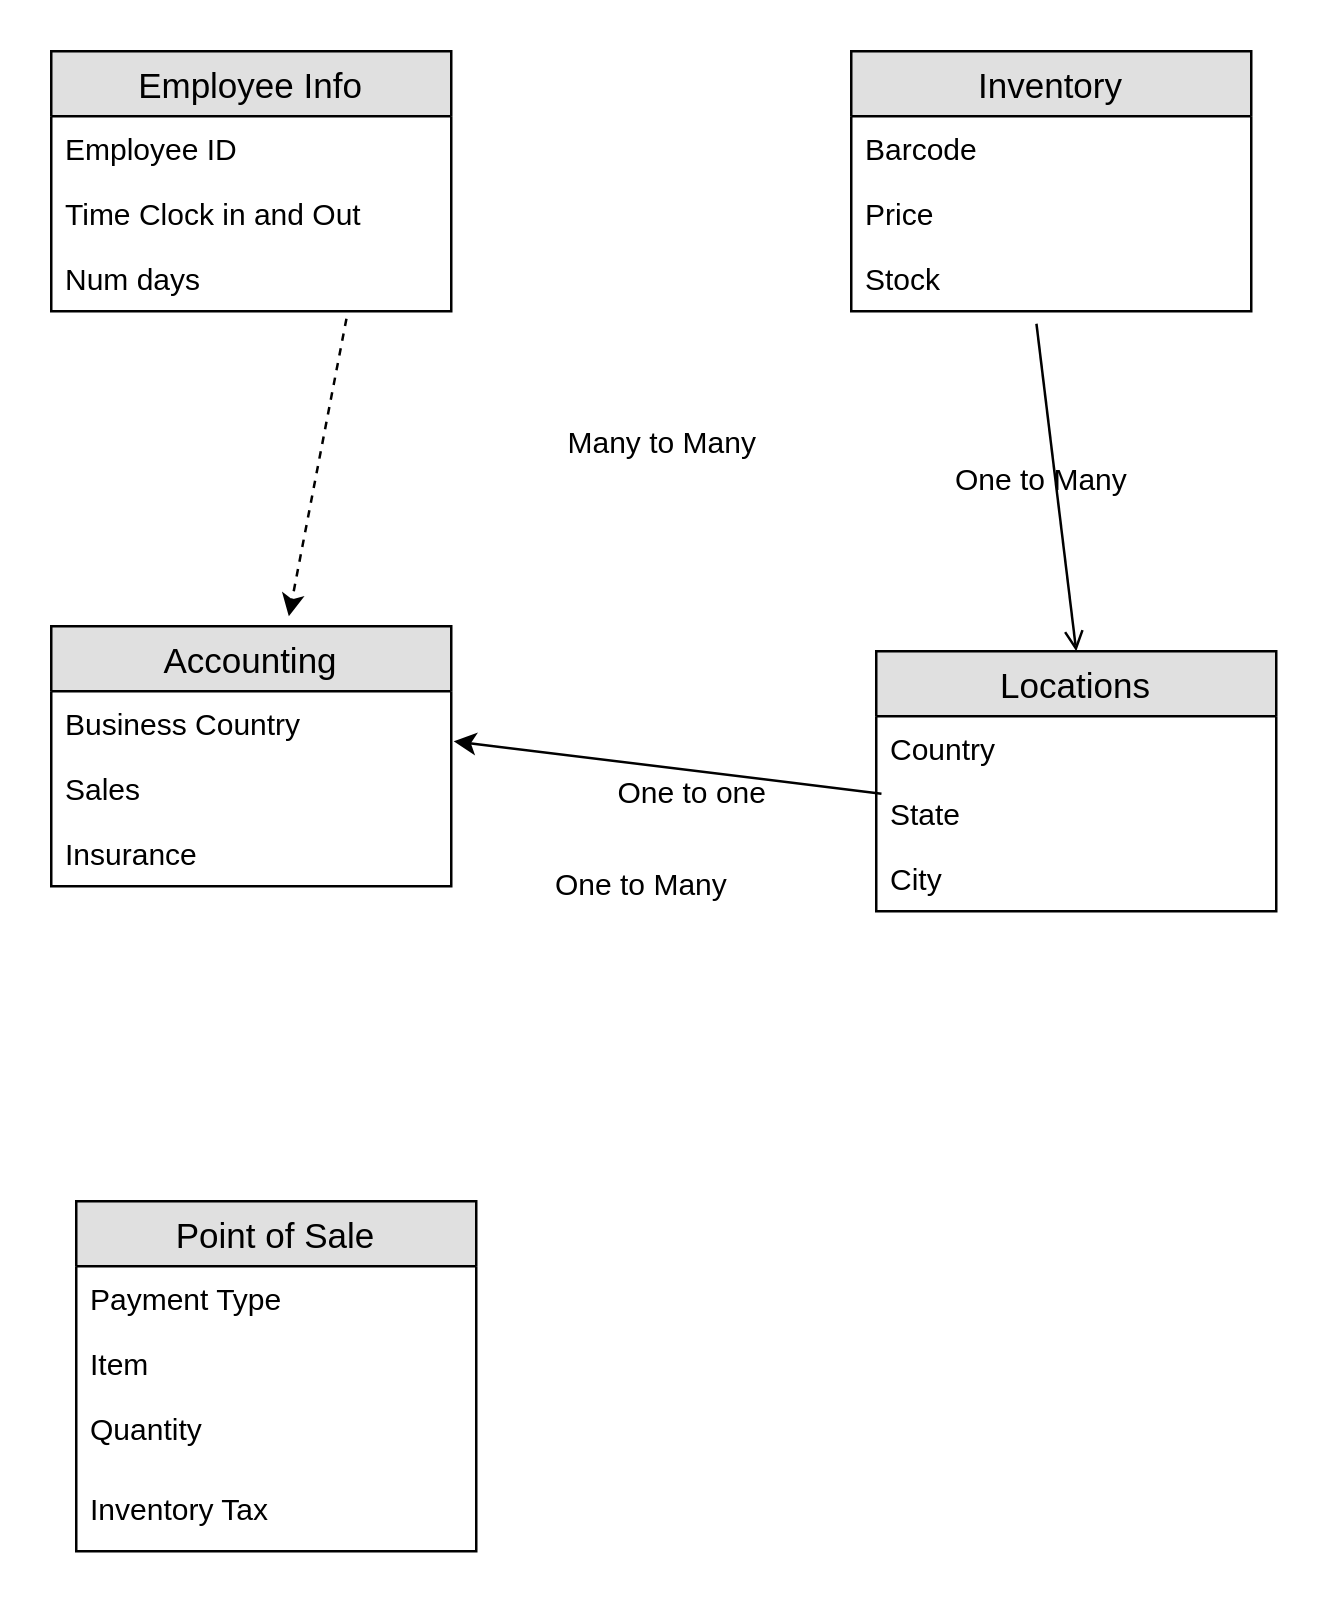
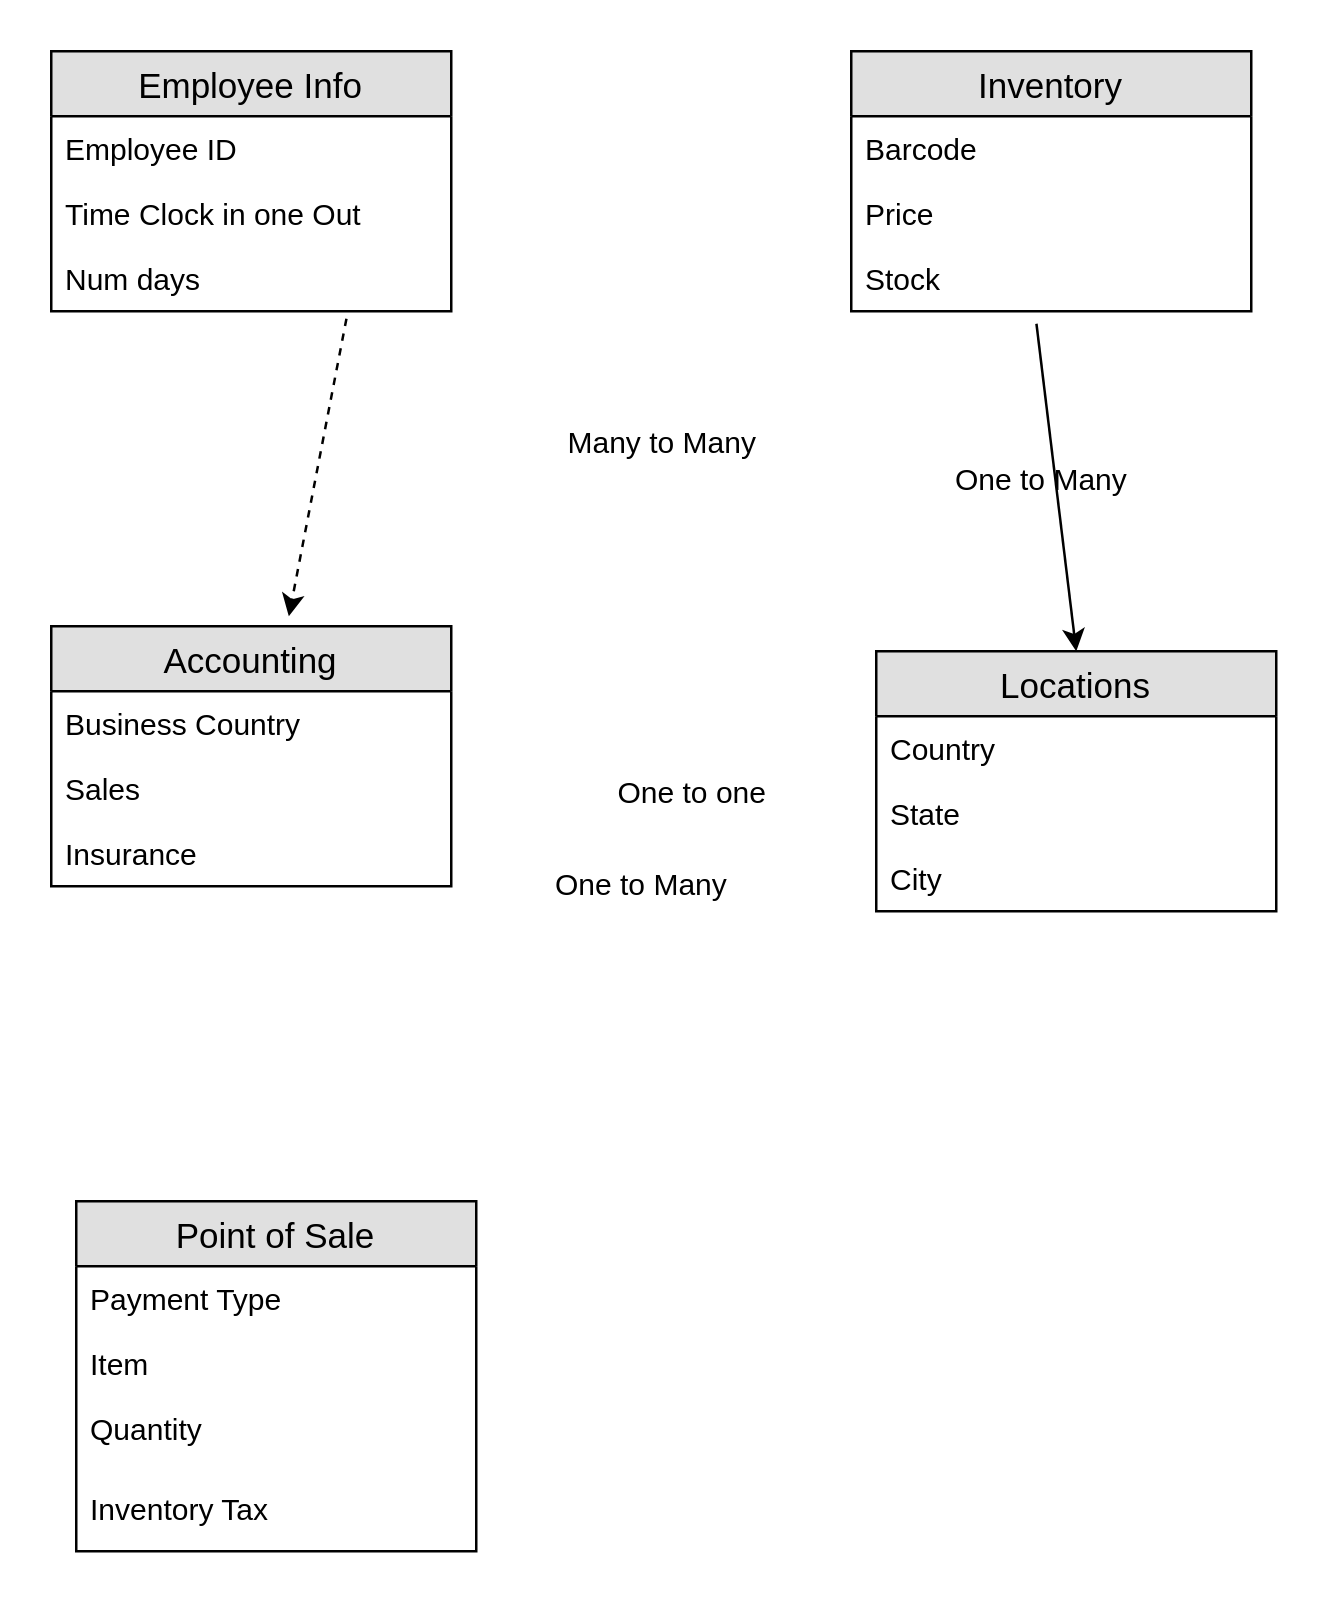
  <mxCell id="0" />
  <mxCell id="1" parent="0" />
  <mxCell id="2" value="Employee Info" style="swimlane;fontStyle=0;childLayout=stackLayout;horizontal=1;startSize=26;fillColor=#e0e0e0;horizontalStack=0;resizeParent=1;resizeParentMax=0;resizeLast=0;collapsible=1;marginBottom=0;swimlaneFillColor=#ffffff;align=center;fontSize=14;" vertex="1" parent="1"><mxGeometry x="20" y="20" width="160" height="104" as="geometry" /></mxCell>
  <mxCell id="3" value="Employee ID" style="text;strokeColor=none;fillColor=none;spacingLeft=4;spacingRight=4;overflow=hidden;rotatable=0;points=[[0,0.5],[1,0.5]];portConstraint=eastwest;fontSize=12;" vertex="1" parent="2"><mxGeometry y="26" width="160" height="26" as="geometry" /></mxCell>
- <mxCell id="4" value="Time Clock in and Out" style="text;strokeColor=none;fillColor=none;spacingLeft=4;spacingRight=4;overflow=hidden;rotatable=0;points=[[0,0.5],[1,0.5]];portConstraint=eastwest;fontSize=12;" vertex="1" parent="2"><mxGeometry y="52" width="160" height="26" as="geometry" /></mxCell>
+ <mxCell id="4" value="Time Clock in one Out" style="text;strokeColor=none;fillColor=none;spacingLeft=4;spacingRight=4;overflow=hidden;rotatable=0;points=[[0,0.5],[1,0.5]];portConstraint=eastwest;fontSize=12;" vertex="1" parent="2"><mxGeometry y="52" width="160" height="26" as="geometry" /></mxCell>
  <mxCell id="5" value="Num days" style="text;strokeColor=none;fillColor=none;spacingLeft=4;spacingRight=4;overflow=hidden;rotatable=0;points=[[0,0.5],[1,0.5]];portConstraint=eastwest;fontSize=12;" vertex="1" parent="2"><mxGeometry y="78" width="160" height="26" as="geometry" /></mxCell>
  <mxCell id="6" value="Inventory" style="swimlane;fontStyle=0;childLayout=stackLayout;horizontal=1;startSize=26;fillColor=#e0e0e0;horizontalStack=0;resizeParent=1;resizeParentMax=0;resizeLast=0;collapsible=1;marginBottom=0;swimlaneFillColor=#ffffff;align=center;fontSize=14;" vertex="1" parent="1"><mxGeometry x="340" y="20" width="160" height="104" as="geometry" /></mxCell>
  <mxCell id="7" value="Barcode" style="text;strokeColor=none;fillColor=none;spacingLeft=4;spacingRight=4;overflow=hidden;rotatable=0;points=[[0,0.5],[1,0.5]];portConstraint=eastwest;fontSize=12;" vertex="1" parent="6"><mxGeometry y="26" width="160" height="26" as="geometry" /></mxCell>
  <mxCell id="8" value="Price " style="text;strokeColor=none;fillColor=none;spacingLeft=4;spacingRight=4;overflow=hidden;rotatable=0;points=[[0,0.5],[1,0.5]];portConstraint=eastwest;fontSize=12;" vertex="1" parent="6"><mxGeometry y="52" width="160" height="26" as="geometry" /></mxCell>
  <mxCell id="9" value="Stock" style="text;strokeColor=none;fillColor=none;spacingLeft=4;spacingRight=4;overflow=hidden;rotatable=0;points=[[0,0.5],[1,0.5]];portConstraint=eastwest;fontSize=12;" vertex="1" parent="6"><mxGeometry y="78" width="160" height="26" as="geometry" /></mxCell>
  <mxCell id="10" value="Accounting" style="swimlane;fontStyle=0;childLayout=stackLayout;horizontal=1;startSize=26;fillColor=#e0e0e0;horizontalStack=0;resizeParent=1;resizeParentMax=0;resizeLast=0;collapsible=1;marginBottom=0;swimlaneFillColor=#ffffff;align=center;fontSize=14;" vertex="1" parent="1"><mxGeometry x="20" y="250" width="160" height="104" as="geometry" /></mxCell>
  <mxCell id="11" value="Business Country" style="text;strokeColor=none;fillColor=none;spacingLeft=4;spacingRight=4;overflow=hidden;rotatable=0;points=[[0,0.5],[1,0.5]];portConstraint=eastwest;fontSize=12;" vertex="1" parent="10"><mxGeometry y="26" width="160" height="26" as="geometry" /></mxCell>
  <mxCell id="12" value="Sales" style="text;strokeColor=none;fillColor=none;spacingLeft=4;spacingRight=4;overflow=hidden;rotatable=0;points=[[0,0.5],[1,0.5]];portConstraint=eastwest;fontSize=12;" vertex="1" parent="10"><mxGeometry y="52" width="160" height="26" as="geometry" /></mxCell>
  <mxCell id="13" value="Insurance" style="text;strokeColor=none;fillColor=none;spacingLeft=4;spacingRight=4;overflow=hidden;rotatable=0;points=[[0,0.5],[1,0.5]];portConstraint=eastwest;fontSize=12;" vertex="1" parent="10"><mxGeometry y="78" width="160" height="26" as="geometry" /></mxCell>
  <mxCell id="14" value="Locations" style="swimlane;fontStyle=0;childLayout=stackLayout;horizontal=1;startSize=26;fillColor=#e0e0e0;horizontalStack=0;resizeParent=1;resizeParentMax=0;resizeLast=0;collapsible=1;marginBottom=0;swimlaneFillColor=#ffffff;align=center;fontSize=14;" vertex="1" parent="1"><mxGeometry x="350" y="260" width="160" height="104" as="geometry" /></mxCell>
  <mxCell id="15" value="Country" style="text;strokeColor=none;fillColor=none;spacingLeft=4;spacingRight=4;overflow=hidden;rotatable=0;points=[[0,0.5],[1,0.5]];portConstraint=eastwest;fontSize=12;" vertex="1" parent="14"><mxGeometry y="26" width="160" height="26" as="geometry" /></mxCell>
  <mxCell id="16" value="State" style="text;strokeColor=none;fillColor=none;spacingLeft=4;spacingRight=4;overflow=hidden;rotatable=0;points=[[0,0.5],[1,0.5]];portConstraint=eastwest;fontSize=12;" vertex="1" parent="14"><mxGeometry y="52" width="160" height="26" as="geometry" /></mxCell>
  <mxCell id="17" value="City" style="text;strokeColor=none;fillColor=none;spacingLeft=4;spacingRight=4;overflow=hidden;rotatable=0;points=[[0,0.5],[1,0.5]];portConstraint=eastwest;fontSize=12;" vertex="1" parent="14"><mxGeometry y="78" width="160" height="26" as="geometry" /></mxCell>
  <mxCell id="18" value="Point of Sale" style="swimlane;fontStyle=0;childLayout=stackLayout;horizontal=1;startSize=26;fillColor=#e0e0e0;horizontalStack=0;resizeParent=1;resizeParentMax=0;resizeLast=0;collapsible=1;marginBottom=0;swimlaneFillColor=#ffffff;align=center;fontSize=14;" vertex="1" parent="1"><mxGeometry x="30" y="480" width="160" height="140" as="geometry" /></mxCell>
  <mxCell id="19" value="Payment Type " style="text;strokeColor=none;fillColor=none;spacingLeft=4;spacingRight=4;overflow=hidden;rotatable=0;points=[[0,0.5],[1,0.5]];portConstraint=eastwest;fontSize=12;" vertex="1" parent="18"><mxGeometry y="26" width="160" height="26" as="geometry" /></mxCell>
  <mxCell id="20" value="Item" style="text;strokeColor=none;fillColor=none;spacingLeft=4;spacingRight=4;overflow=hidden;rotatable=0;points=[[0,0.5],[1,0.5]];portConstraint=eastwest;fontSize=12;" vertex="1" parent="18"><mxGeometry y="52" width="160" height="26" as="geometry" /></mxCell>
  <mxCell id="21" value="Quantity" style="text;strokeColor=none;fillColor=none;spacingLeft=4;spacingRight=4;overflow=hidden;rotatable=0;points=[[0,0.5],[1,0.5]];portConstraint=eastwest;fontSize=12;" vertex="1" parent="18"><mxGeometry y="78" width="160" height="32" as="geometry" /></mxCell>
  <mxCell id="22" value="Inventory Tax" style="text;strokeColor=none;fillColor=none;spacingLeft=4;spacingRight=4;overflow=hidden;rotatable=0;points=[[0,0.5],[1,0.5]];portConstraint=eastwest;fontSize=12;" vertex="1" parent="18"><mxGeometry y="110" width="160" height="30" as="geometry" /></mxCell>
  <mxCell id="23" value="" style="endArrow=classic;html=1;exitX=0.738;exitY=1.115;exitDx=0;exitDy=0;exitPerimeter=0;entryX=0.594;entryY=-0.038;entryDx=0;entryDy=0;entryPerimeter=0;dashed=1;" edge="1" parent="1" source="5" target="10"><mxGeometry width="50" height="50" relative="1" as="geometry"><mxPoint x="260" y="80" as="sourcePoint" /><mxPoint x="260" y="140" as="targetPoint" /></mxGeometry></mxCell>
  <mxCell id="24" value="Many to Many" style="text;html=1;resizable=0;points=[];autosize=1;align=left;verticalAlign=top;spacingTop=-4;" vertex="1" parent="1"><mxGeometry x="225" y="167" width="90" height="20" as="geometry" /></mxCell>
- <mxCell id="25" value="" style="endArrow=open;html=1;exitX=0.463;exitY=1.192;exitDx=0;exitDy=0;exitPerimeter=0;entryX=0.5;entryY=0;entryDx=0;entryDy=0;" edge="1" parent="1" source="9" target="14"><mxGeometry width="50" height="50" relative="1" as="geometry"><mxPoint x="20" y="690" as="sourcePoint" /><mxPoint x="500" y="220" as="targetPoint" /></mxGeometry></mxCell>
+ <mxCell id="25" value="" style="endArrow=classic;html=1;exitX=0.463;exitY=1.192;exitDx=0;exitDy=0;exitPerimeter=0;entryX=0.5;entryY=0;entryDx=0;entryDy=0;" edge="1" parent="1" source="9" target="14"><mxGeometry width="50" height="50" relative="1" as="geometry"><mxPoint x="20" y="690" as="sourcePoint" /><mxPoint x="500" y="220" as="targetPoint" /></mxGeometry></mxCell>
  <mxCell id="26" value="One to Many" style="text;html=1;resizable=0;points=[];autosize=1;align=left;verticalAlign=top;spacingTop=-4;" vertex="1" parent="1"><mxGeometry x="380" y="182" width="80" height="20" as="geometry" /></mxCell>
  <mxCell id="27" value="One to Many&amp;nbsp;" style="text;html=1;resizable=0;points=[];autosize=1;align=left;verticalAlign=top;spacingTop=-4;" vertex="1" parent="1"><mxGeometry x="220" y="344" width="90" height="20" as="geometry" /></mxCell>
- <mxCell id="28" value="" style="endArrow=classic;html=1;exitX=0.013;exitY=0.192;exitDx=0;exitDy=0;exitPerimeter=0;entryX=1.006;entryY=0.769;entryDx=0;entryDy=0;entryPerimeter=0;" edge="1" parent="1" source="16" target="11"><mxGeometry width="50" height="50" relative="1" as="geometry"><mxPoint x="280" y="320" as="sourcePoint" /><mxPoint x="330" y="270" as="targetPoint" /></mxGeometry></mxCell>
  <mxCell id="29" value="One to one" style="text;html=1;resizable=0;points=[];autosize=1;align=left;verticalAlign=top;spacingTop=-4;" vertex="1" parent="1"><mxGeometry x="245" y="307" width="70" height="20" as="geometry" /></mxCell>
